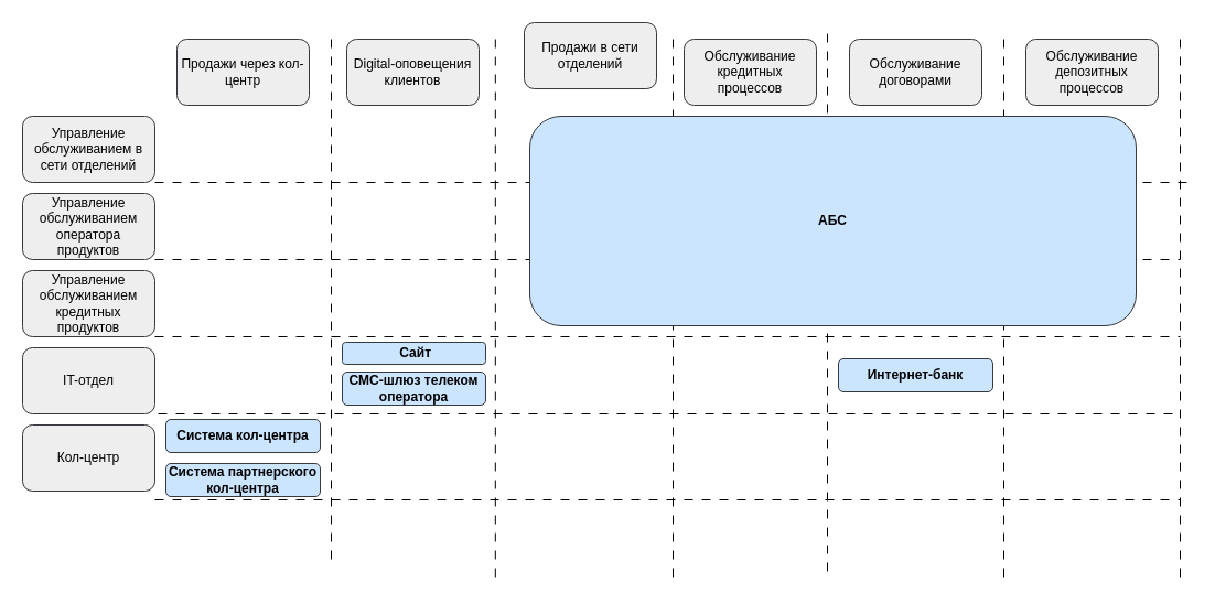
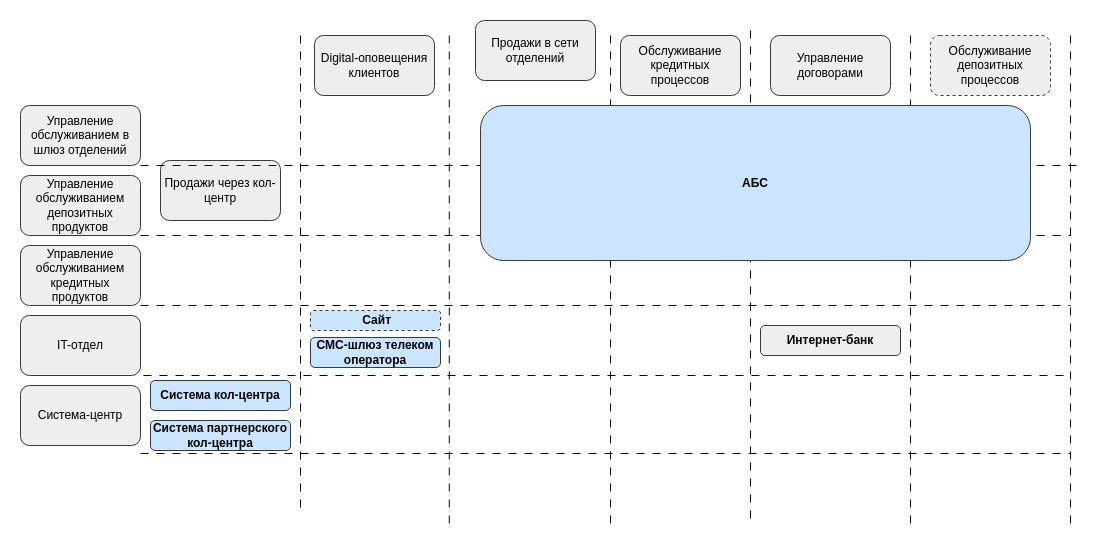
  <mxCell id="0" />
  <mxCell id="1" parent="0" />
- <mxCell id="2" value="Управление обслуживанием в сети отделений" style="rounded=1;whiteSpace=wrap;html=1;fillColor=#eeeeee;strokeColor=#36393d;" vertex="1" parent="1"><mxGeometry x="20" y="105" width="120" height="60" as="geometry" /></mxCell>
- <mxCell id="3" value="Кол-центр" style="rounded=1;whiteSpace=wrap;html=1;fillColor=#eeeeee;strokeColor=#36393d;" vertex="1" parent="1"><mxGeometry x="20" y="385" width="120" height="60" as="geometry" /></mxCell>
+ <mxCell id="2" value="Управление обслуживанием в шлюз отделений" style="rounded=1;whiteSpace=wrap;html=1;fillColor=#eeeeee;strokeColor=#36393d;" vertex="1" parent="1"><mxGeometry x="20" y="105" width="120" height="60" as="geometry" /></mxCell>
+ <mxCell id="3" value="Система-центр" style="rounded=1;whiteSpace=wrap;html=1;fillColor=#eeeeee;strokeColor=#36393d;" vertex="1" parent="1"><mxGeometry x="20" y="385" width="120" height="60" as="geometry" /></mxCell>
  <mxCell id="4" value="IT-отдел" style="rounded=1;whiteSpace=wrap;html=1;fillColor=#eeeeee;strokeColor=#36393d;" vertex="1" parent="1"><mxGeometry x="20" y="315" width="120" height="60" as="geometry" /></mxCell>
- <mxCell id="5" value="Управление обслуживанием оператора продуктов" style="rounded=1;whiteSpace=wrap;html=1;fillColor=#eeeeee;strokeColor=#36393d;" vertex="1" parent="1"><mxGeometry x="20" y="175" width="120" height="60" as="geometry" /></mxCell>
+ <mxCell id="5" value="Управление обслуживанием депозитных продуктов" style="rounded=1;whiteSpace=wrap;html=1;fillColor=#eeeeee;strokeColor=#36393d;" vertex="1" parent="1"><mxGeometry x="20" y="175" width="120" height="60" as="geometry" /></mxCell>
  <mxCell id="6" value="Управление обслуживанием кредитных продуктов" style="rounded=1;whiteSpace=wrap;html=1;fillColor=#eeeeee;strokeColor=#36393d;" vertex="1" parent="1"><mxGeometry x="20" y="245" width="120" height="60" as="geometry" /></mxCell>
  <mxCell id="7" value="Продажи в сети отделений" style="rounded=1;whiteSpace=wrap;html=1;fillColor=#eeeeee;strokeColor=#36393d;" vertex="1" parent="1"><mxGeometry x="475" y="20" width="120" height="60" as="geometry" /></mxCell>
- <mxCell id="8" value="Продажи через кол-центр" style="rounded=1;whiteSpace=wrap;html=1;fillColor=#eeeeee;strokeColor=#36393d;" vertex="1" parent="1"><mxGeometry x="160" y="35" width="120" height="60" as="geometry" /></mxCell>
+ <mxCell id="8" value="Продажи через кол-центр" style="rounded=1;whiteSpace=wrap;html=1;fillColor=#eeeeee;strokeColor=#36393d;" vertex="1" parent="1"><mxGeometry x="160" y="160" width="120" height="60" as="geometry" /></mxCell>
  <mxCell id="9" value="Digital-оповещения клиентов" style="rounded=1;whiteSpace=wrap;html=1;fillColor=#eeeeee;strokeColor=#36393d;" vertex="1" parent="1"><mxGeometry x="314" y="35" width="120" height="60" as="geometry" /></mxCell>
- <mxCell id="10" value="Обслуживание депозитных процессов" style="rounded=1;whiteSpace=wrap;html=1;fillColor=#eeeeee;strokeColor=#36393d;" vertex="1" parent="1"><mxGeometry x="930" y="35" width="120" height="60" as="geometry" /></mxCell>
+ <mxCell id="10" value="Обслуживание депозитных процессов" style="rounded=1;whiteSpace=wrap;html=1;fillColor=#eeeeee;strokeColor=#36393d;dashed=1;" vertex="1" parent="1"><mxGeometry x="930" y="35" width="120" height="60" as="geometry" /></mxCell>
  <mxCell id="11" value="Обслуживание кредитных процессов" style="rounded=1;whiteSpace=wrap;html=1;fillColor=#eeeeee;strokeColor=#36393d;" vertex="1" parent="1"><mxGeometry x="620" y="35" width="120" height="60" as="geometry" /></mxCell>
- <mxCell id="12" value="Обслуживание договорами" style="rounded=1;whiteSpace=wrap;html=1;fillColor=#eeeeee;strokeColor=#36393d;" vertex="1" parent="1"><mxGeometry x="770" y="35" width="120" height="60" as="geometry" /></mxCell>
+ <mxCell id="12" value="Управление договорами" style="rounded=1;whiteSpace=wrap;html=1;fillColor=#eeeeee;strokeColor=#36393d;" vertex="1" parent="1"><mxGeometry x="770" y="35" width="120" height="60" as="geometry" /></mxCell>
  <mxCell id="13" value="" style="endArrow=none;html=1;rounded=0;strokeColor=#000000;strokeWidth=1;dashed=1;dashPattern=8 8;" edge="1" parent="1"><mxGeometry width="50" height="50" relative="1" as="geometry"><mxPoint x="140" y="165" as="sourcePoint" /><mxPoint x="1080" y="165" as="targetPoint" /></mxGeometry></mxCell>
  <mxCell id="14" value="" style="endArrow=none;html=1;rounded=0;strokeColor=#000000;strokeWidth=1;dashed=1;dashPattern=8 8;" edge="1" parent="1"><mxGeometry width="50" height="50" relative="1" as="geometry"><mxPoint x="140" y="235" as="sourcePoint" /><mxPoint x="1070" y="235" as="targetPoint" /></mxGeometry></mxCell>
  <mxCell id="15" value="" style="endArrow=none;html=1;rounded=0;strokeColor=#000000;strokeWidth=1;dashed=1;dashPattern=8 8;" edge="1" parent="1"><mxGeometry width="50" height="50" relative="1" as="geometry"><mxPoint x="140" y="305" as="sourcePoint" /><mxPoint x="1070" y="305" as="targetPoint" /></mxGeometry></mxCell>
  <mxCell id="16" value="" style="endArrow=none;html=1;rounded=0;strokeColor=#000000;strokeWidth=1;dashed=1;dashPattern=8 8;" edge="1" parent="1"><mxGeometry width="50" height="50" relative="1" as="geometry"><mxPoint x="143" y="375" as="sourcePoint" /><mxPoint x="1070" y="375" as="targetPoint" /></mxGeometry></mxCell>
  <mxCell id="17" value="" style="endArrow=none;html=1;rounded=0;strokeColor=#000000;strokeWidth=1;dashed=1;dashPattern=8 8;" edge="1" parent="1"><mxGeometry width="50" height="50" relative="1" as="geometry"><mxPoint x="140" y="453.01" as="sourcePoint" /><mxPoint x="1070" y="453" as="targetPoint" /></mxGeometry></mxCell>
  <mxCell id="18" value="" style="endArrow=none;html=1;rounded=0;strokeColor=#000000;exitX=1;exitY=0;exitDx=0;exitDy=0;strokeWidth=1;dashed=1;dashPattern=8 8;" edge="1" parent="1"><mxGeometry width="50" height="50" relative="1" as="geometry"><mxPoint x="300" y="35" as="sourcePoint" /><mxPoint x="300" y="515" as="targetPoint" /></mxGeometry></mxCell>
  <mxCell id="19" value="" style="endArrow=none;html=1;rounded=0;strokeColor=#000000;exitX=1;exitY=0;exitDx=0;exitDy=0;strokeWidth=1;dashed=1;dashPattern=8 8;" edge="1" parent="1"><mxGeometry width="50" height="50" relative="1" as="geometry"><mxPoint x="448.82" y="35" as="sourcePoint" /><mxPoint x="448.82" y="525" as="targetPoint" /></mxGeometry></mxCell>
  <mxCell id="20" value="" style="endArrow=none;html=1;rounded=0;strokeColor=#000000;exitX=1;exitY=0;exitDx=0;exitDy=0;strokeWidth=1;dashed=1;dashPattern=8 8;" edge="1" parent="1"><mxGeometry width="50" height="50" relative="1" as="geometry"><mxPoint x="610" y="35" as="sourcePoint" /><mxPoint x="610" y="525" as="targetPoint" /></mxGeometry></mxCell>
  <mxCell id="21" value="" style="endArrow=none;html=1;rounded=0;strokeColor=#000000;exitX=1;exitY=0;exitDx=0;exitDy=0;strokeWidth=1;dashed=1;dashPattern=8 8;" edge="1" parent="1"><mxGeometry width="50" height="50" relative="1" as="geometry"><mxPoint x="750" y="30" as="sourcePoint" /><mxPoint x="750" y="520" as="targetPoint" /></mxGeometry></mxCell>
  <mxCell id="22" value="" style="endArrow=none;html=1;rounded=0;strokeColor=#000000;exitX=1;exitY=0;exitDx=0;exitDy=0;strokeWidth=1;dashed=1;dashPattern=8 8;" edge="1" parent="1"><mxGeometry width="50" height="50" relative="1" as="geometry"><mxPoint x="910" y="35" as="sourcePoint" /><mxPoint x="910" y="525" as="targetPoint" /></mxGeometry></mxCell>
  <mxCell id="23" value="" style="endArrow=none;html=1;rounded=0;strokeColor=#000000;exitX=1;exitY=0;exitDx=0;exitDy=0;strokeWidth=1;dashed=1;dashPattern=8 8;" edge="1" parent="1"><mxGeometry width="50" height="50" relative="1" as="geometry"><mxPoint x="1070" y="35" as="sourcePoint" /><mxPoint x="1070" y="525" as="targetPoint" /></mxGeometry></mxCell>
- <mxCell id="24" value="&lt;b&gt;&amp;nbsp;Сайт&lt;/b&gt;" style="rounded=1;whiteSpace=wrap;html=1;fillColor=#cce5ff;strokeColor=#36393d;" vertex="1" parent="1"><mxGeometry x="310" y="310" width="130" height="20" as="geometry" /></mxCell>
+ <mxCell id="24" value="&lt;b&gt;&amp;nbsp;Сайт&lt;/b&gt;" style="rounded=1;whiteSpace=wrap;html=1;fillColor=#cce5ff;strokeColor=#36393d;dashed=1;" vertex="1" parent="1"><mxGeometry x="310" y="310" width="130" height="20" as="geometry" /></mxCell>
  <mxCell id="25" value="&lt;b&gt;СМС-шлюз телеком оператора&lt;/b&gt;" style="rounded=1;whiteSpace=wrap;html=1;fillColor=#cce5ff;strokeColor=#36393d;" vertex="1" parent="1"><mxGeometry x="310" y="337" width="130" height="30" as="geometry" /></mxCell>
  <mxCell id="26" value="&lt;b&gt;Система кол-центра&lt;/b&gt;" style="rounded=1;whiteSpace=wrap;html=1;fillColor=#cce5ff;strokeColor=#36393d;" vertex="1" parent="1"><mxGeometry x="150" y="380" width="140" height="30" as="geometry" /></mxCell>
  <mxCell id="27" value="&lt;b&gt;Система партнерского кол-центра&lt;/b&gt;" style="rounded=1;whiteSpace=wrap;html=1;fillColor=#cce5ff;strokeColor=#36393d;" vertex="1" parent="1"><mxGeometry x="150" y="420" width="140" height="30" as="geometry" /></mxCell>
- <mxCell id="28" value="&lt;b&gt;Интернет-банк&lt;/b&gt;" style="rounded=1;whiteSpace=wrap;html=1;fillColor=#cce5ff;strokeColor=#36393d;" vertex="1" parent="1"><mxGeometry x="760" y="325" width="140" height="30" as="geometry" /></mxCell>
- <mxCell id="29" value="&lt;b&gt;АБС&lt;/b&gt;" style="rounded=1;whiteSpace=wrap;html=1;fillColor=#cce5ff;strokeColor=#36393d;" vertex="1" parent="1"><mxGeometry x="480" y="105" width="550" height="190" as="geometry" /></mxCell>
+ <mxCell id="28" value="&lt;b&gt;Интернет-банк&lt;/b&gt;" style="rounded=1;whiteSpace=wrap;html=1;fillColor=#eeeeee;strokeColor=#36393d;" vertex="1" parent="1"><mxGeometry x="760" y="325" width="140" height="30" as="geometry" /></mxCell>
+ <mxCell id="29" value="&lt;b&gt;АБС&lt;/b&gt;" style="rounded=1;whiteSpace=wrap;html=1;fillColor=#cce5ff;strokeColor=#36393d;" vertex="1" parent="1"><mxGeometry x="480" y="105" width="550" height="155" as="geometry" /></mxCell>
